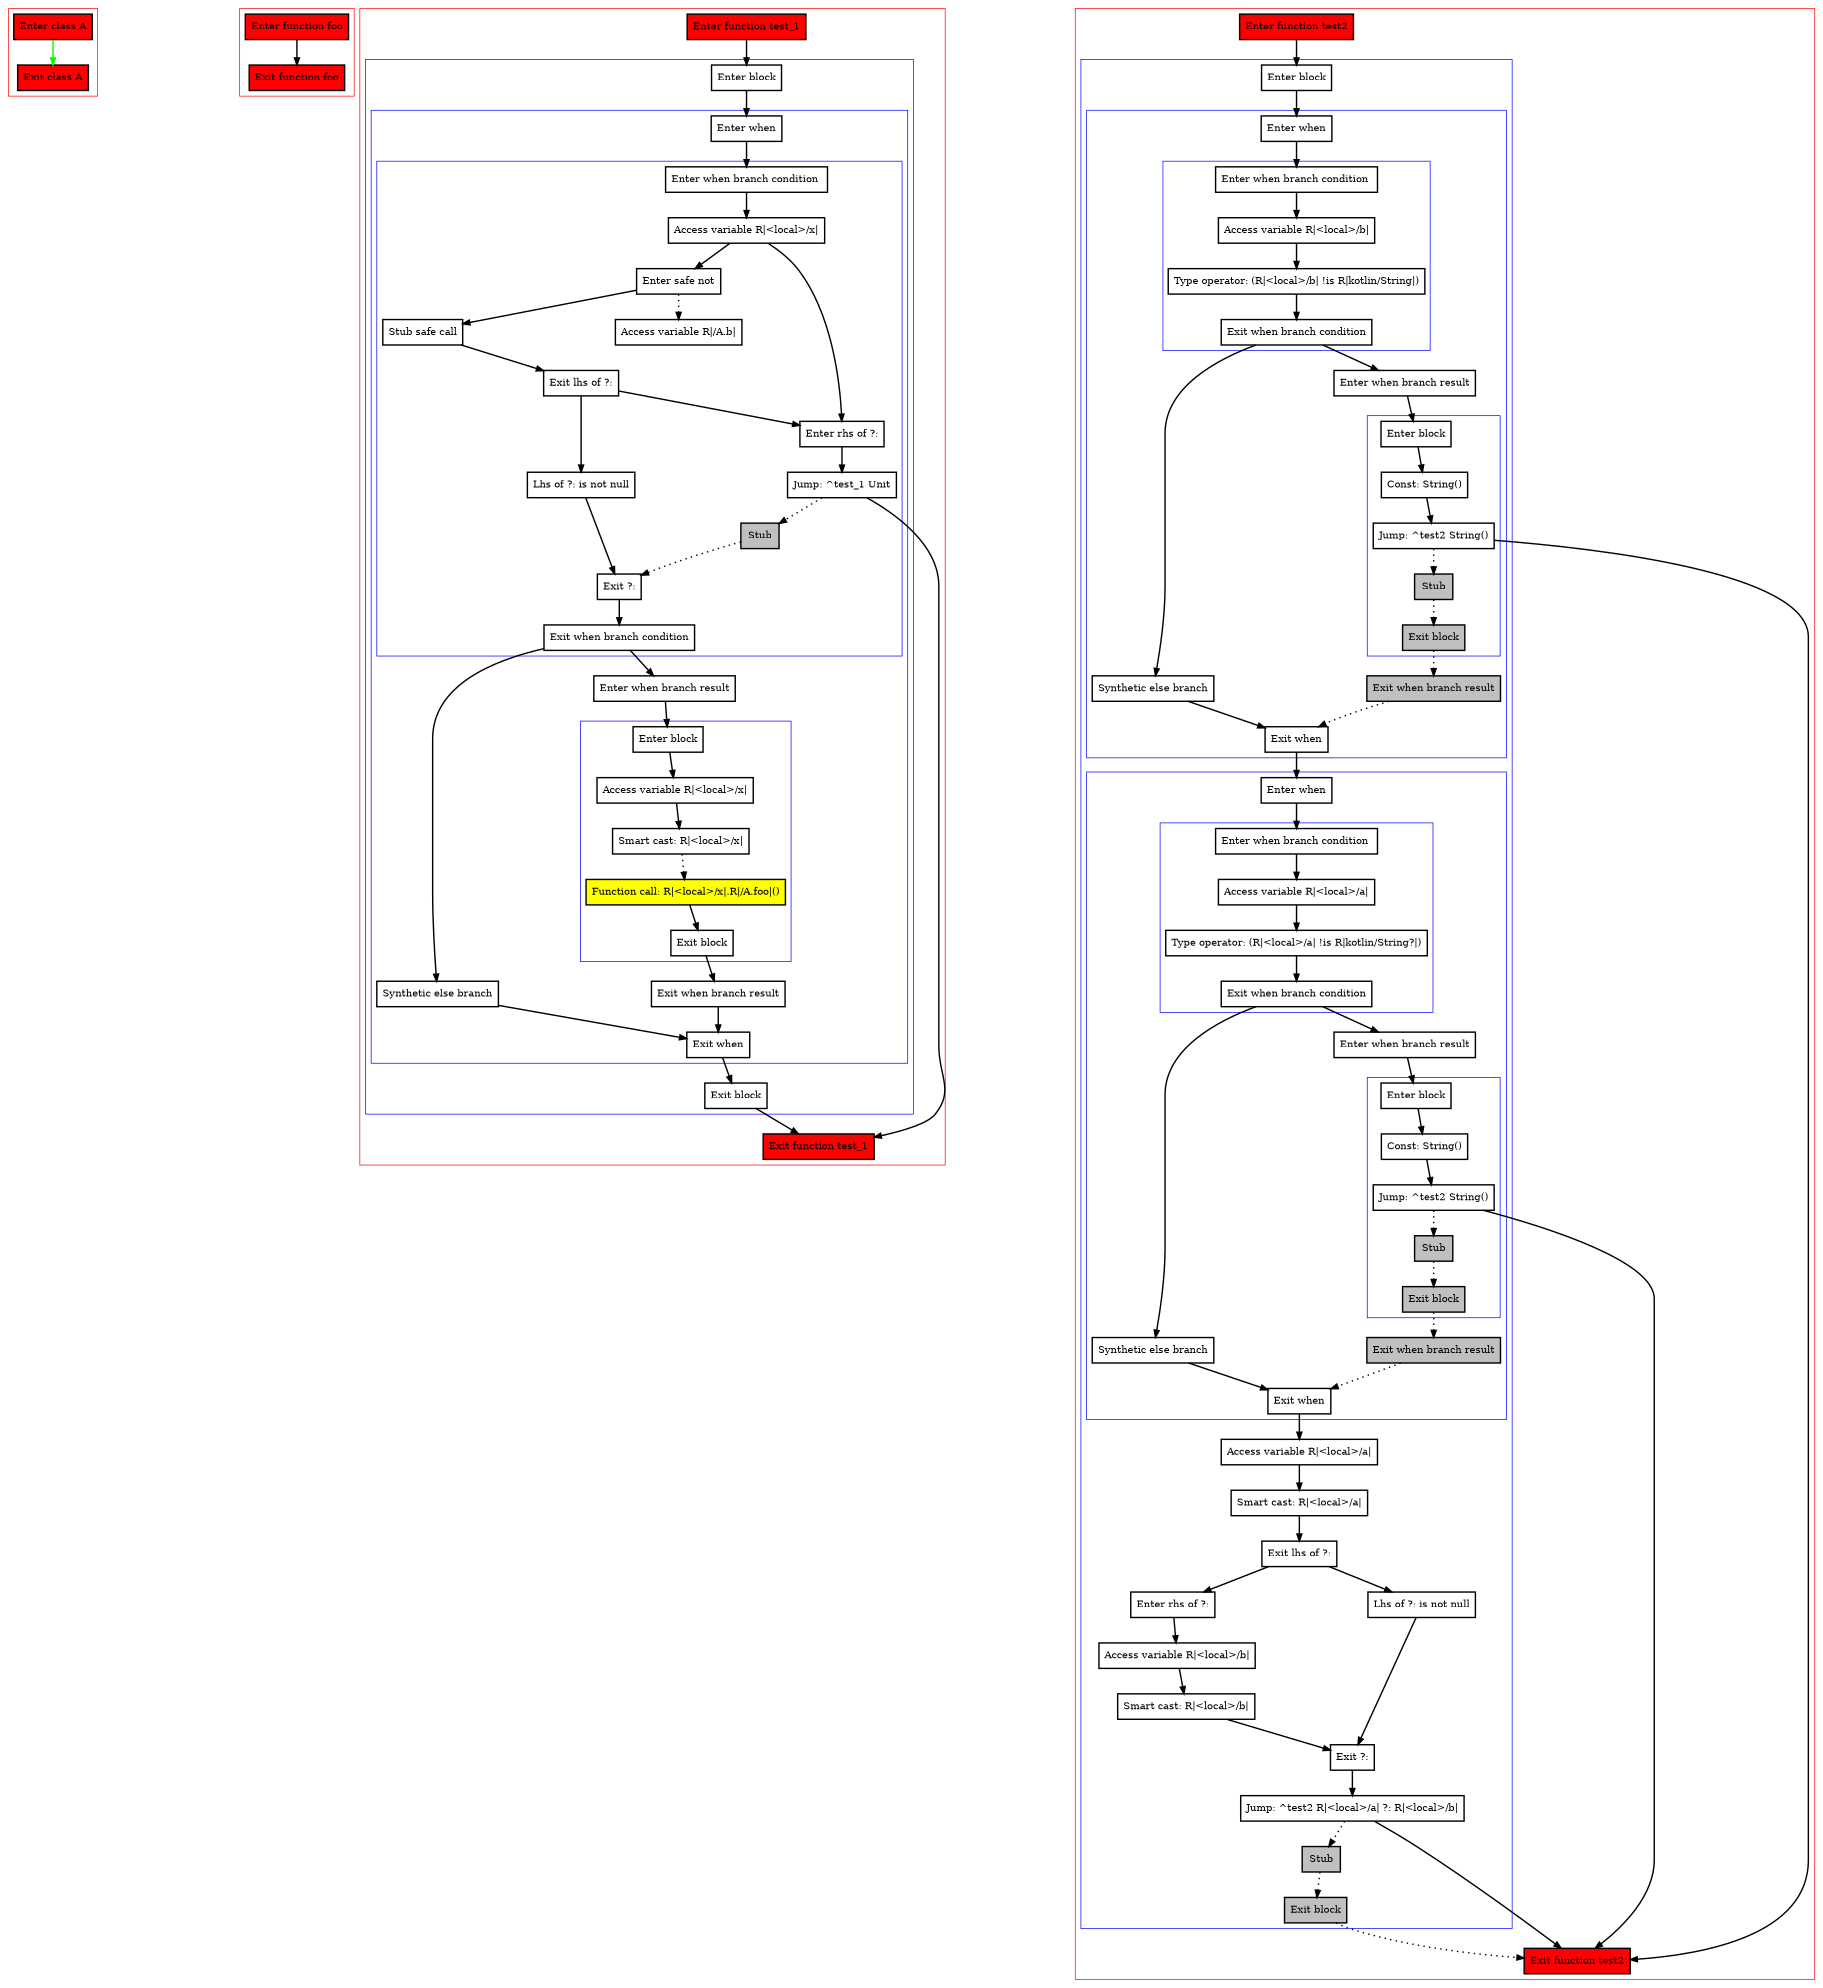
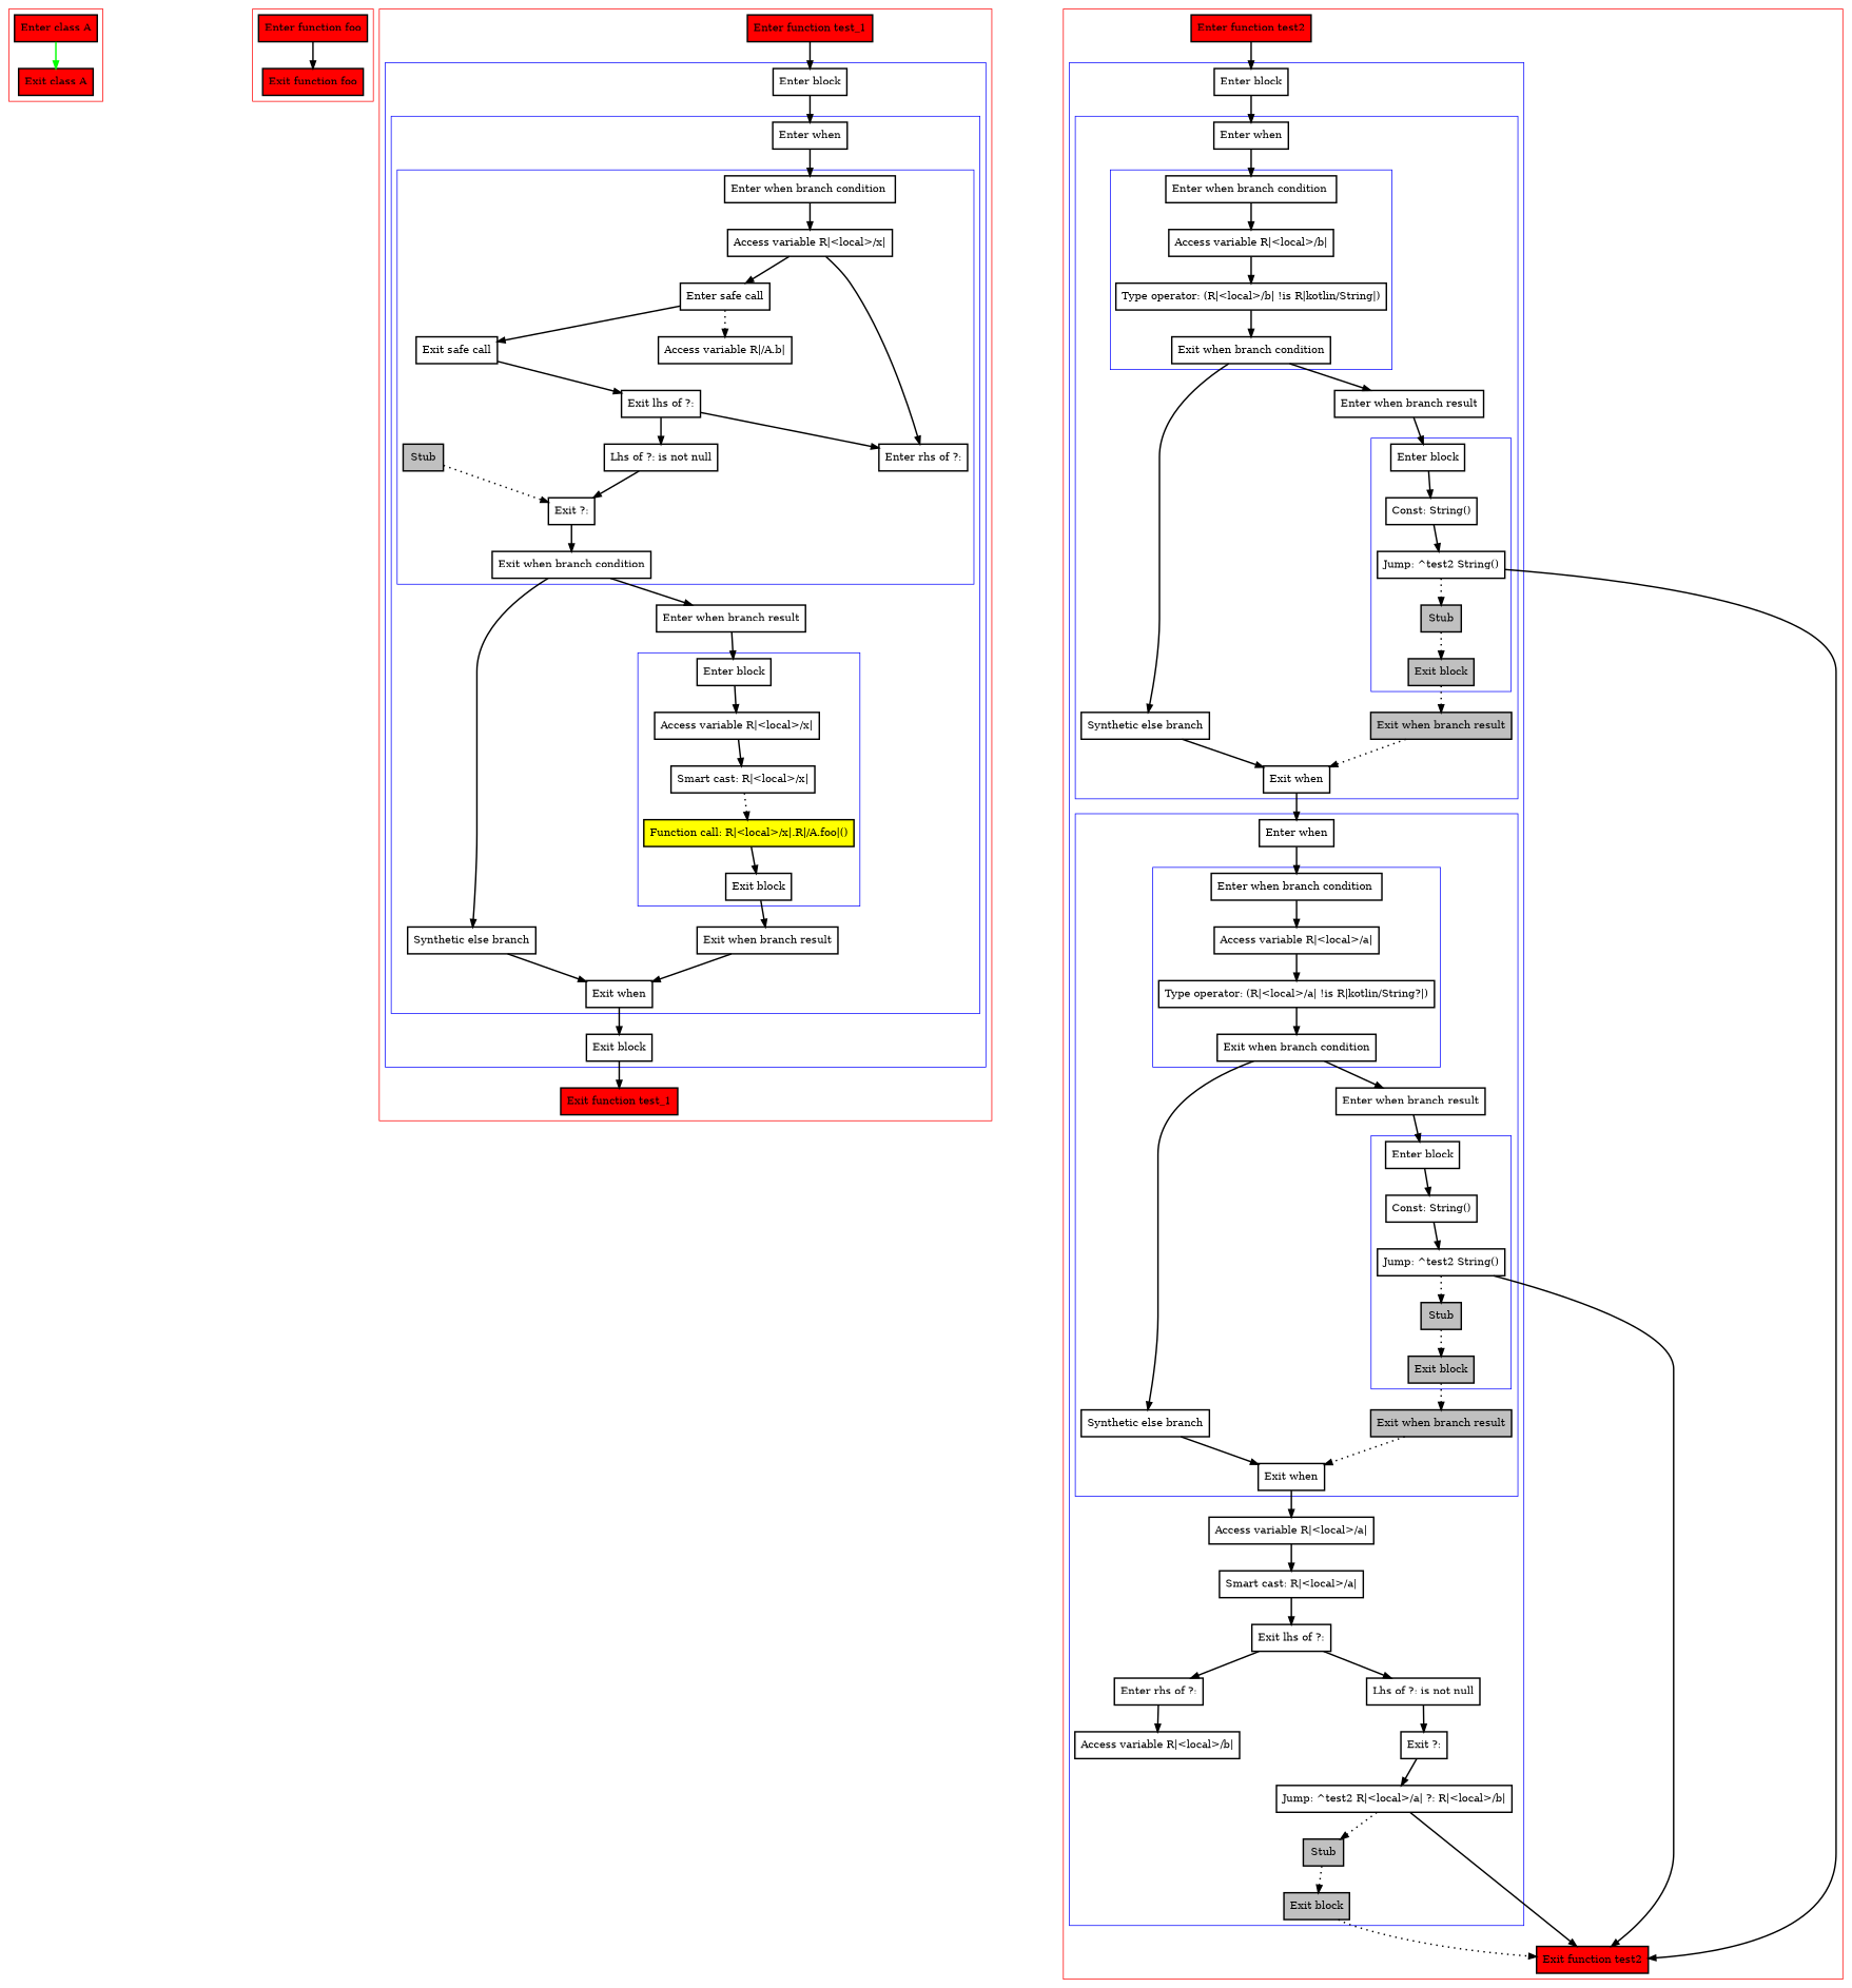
  digraph {
    nodesep=3
    node [penwidth=2 shape=box]
    edge [penwidth=2]
    n1 [fillcolor=red label="Enter class A" style=filled]
    n2 [fillcolor=red label="Exit class A" style=filled]
    n3 [fillcolor=red label="Enter function foo" style=filled]
    n4 [fillcolor=red label="Exit function foo" style=filled]
    n5 [label="Enter when branch condition "]
    n6 [label="Access variable R|<local>/x|"]
-   n7 [label="Enter safe not"]
+   n7 [label="Enter safe call"]
    n8 [label="Access variable R|/A.b|"]
-   n9 [label="Stub safe call"]
+   n9 [label="Exit safe call"]
    n10 [label="Exit lhs of ?:"]
    n11 [label="Enter rhs of ?:"]
-   n12 [label="Jump: ^test_1 Unit"]
    n13 [fillcolor=gray label=Stub style=filled]
    n14 [label="Lhs of ?: is not null"]
    n15 [label="Exit ?:"]
    n16 [label="Exit when branch condition"]
    n17 [label="Enter block"]
    n18 [label="Access variable R|<local>/x|"]
    n19 [label="Smart cast: R|<local>/x|"]
    n20 [fillcolor=yellow label="Function call: R|<local>/x|.R|/A.foo|()" style=filled]
    n21 [label="Exit block"]
    n22 [label="Enter when"]
    n23 [label="Synthetic else branch"]
    n24 [label="Enter when branch result"]
    n25 [label="Exit when branch result"]
    n26 [label="Exit when"]
    n27 [label="Enter block"]
    n28 [label="Exit block"]
    n29 [fillcolor=red label="Enter function test_1" style=filled]
    n30 [fillcolor=red label="Exit function test_1" style=filled]
    n31 [label="Enter when branch condition "]
    n32 [label="Access variable R|<local>/b|"]
    n33 [label="Type operator: (R|<local>/b| !is R|kotlin/String|)"]
    n34 [label="Exit when branch condition"]
    n35 [label="Enter block"]
    n36 [label="Const: String()"]
    n37 [label="Jump: ^test2 String()"]
    n38 [fillcolor=gray label=Stub style=filled]
    n39 [fillcolor=gray label="Exit block" style=filled]
    n40 [label="Enter when"]
    n41 [label="Synthetic else branch"]
    n42 [label="Enter when branch result"]
    n43 [fillcolor=gray label="Exit when branch result" style=filled]
    n44 [label="Exit when"]
    n45 [label="Enter when branch condition "]
    n46 [label="Access variable R|<local>/a|"]
    n47 [label="Type operator: (R|<local>/a| !is R|kotlin/String?|)"]
    n48 [label="Exit when branch condition"]
    n49 [label="Enter block"]
    n50 [label="Const: String()"]
    n51 [label="Jump: ^test2 String()"]
    n52 [fillcolor=gray label=Stub style=filled]
    n53 [fillcolor=gray label="Exit block" style=filled]
    n54 [label="Enter when"]
    n55 [label="Synthetic else branch"]
    n56 [label="Enter when branch result"]
    n57 [fillcolor=gray label="Exit when branch result" style=filled]
    n58 [label="Exit when"]
    n59 [label="Enter block"]
    n60 [label="Access variable R|<local>/a|"]
    n61 [label="Smart cast: R|<local>/a|"]
    n62 [label="Exit lhs of ?:"]
    n63 [label="Enter rhs of ?:"]
    n64 [label="Access variable R|<local>/b|"]
-   n65 [label="Smart cast: R|<local>/b|"]
    n66 [label="Lhs of ?: is not null"]
    n67 [label="Exit ?:"]
    n68 [label="Jump: ^test2 R|<local>/a| ?: R|<local>/b|"]
    n69 [fillcolor=gray label=Stub style=filled]
    n70 [fillcolor=gray label="Exit block" style=filled]
    n71 [fillcolor=red label="Enter function test2" style=filled]
    n72 [fillcolor=red label="Exit function test2" style=filled]
    subgraph cluster_1 {
      color=red
      n1
      n2
    }
    subgraph cluster_2 {
      color=red
      n3
      n4
    }
    subgraph cluster_3 {
      color=red
      n29
      n30
      subgraph cluster_4 {
        color=blue
        n27
        n28
        subgraph cluster_5 {
          color=blue
          n22
          n23
          n24
          n25
          n26
          subgraph cluster_6 {
            color=blue
            n5
            n6
            n7
            n8
            n9
            n10
            n11
-           n12
            n13
            n14
            n15
            n16
          }
          subgraph cluster_7 {
            color=blue
            n17
            n18
            n19
            n20
            n21
          }
        }
      }
    }
    subgraph cluster_8 {
      color=red
      n71
      n72
      subgraph cluster_9 {
        color=blue
        n59
        n60
        n61
        n62
        n63
        n64
-       n65
        n66
        n67
        n68
        n69
        n70
        subgraph cluster_10 {
          color=blue
          n40
          n41
          n42
          n43
          n44
          subgraph cluster_11 {
            color=blue
            n31
            n32
            n33
            n34
          }
          subgraph cluster_12 {
            color=blue
            n35
            n36
            n37
            n38
            n39
          }
        }
        subgraph cluster_13 {
          color=blue
          n54
          n55
          n56
          n57
          n58
          subgraph cluster_14 {
            color=blue
            n45
            n46
            n47
            n48
          }
          subgraph cluster_15 {
            color=blue
            n49
            n50
            n51
            n52
            n53
          }
        }
      }
    }
    n1 -> n2 [color=green]
    n3 -> n4
    n5 -> n6
    n6 -> n7
    n6 -> n11
    n7 -> n8 [style=dotted]
    n7 -> n9
    n9 -> n10
    n10 -> n11
    n10 -> n14
-   n11 -> n12
-   n12 -> n13 [style=dotted]
-   n12 -> n30
    n13 -> n15 [style=dotted]
    n14 -> n15
    n15 -> n16
    n16 -> n23
    n16 -> n24
    n17 -> n18
    n18 -> n19
    n19 -> n20 [style=dotted]
    n20 -> n21
    n21 -> n25
    n22 -> n5
    n23 -> n26
    n24 -> n17
    n25 -> n26
    n26 -> n28
    n27 -> n22
    n28 -> n30
    n29 -> n27
    n31 -> n32
    n32 -> n33
    n33 -> n34
    n34 -> n41
    n34 -> n42
    n35 -> n36
    n36 -> n37
    n37 -> n38 [style=dotted]
    n37 -> n72
    n38 -> n39 [style=dotted]
    n39 -> n43 [style=dotted]
    n40 -> n31
    n41 -> n44
    n42 -> n35
    n43 -> n44 [style=dotted]
    n44 -> n54
    n45 -> n46
    n46 -> n47
    n47 -> n48
    n48 -> n55
    n48 -> n56
    n49 -> n50
    n50 -> n51
    n51 -> n52 [style=dotted]
    n51 -> n72
    n52 -> n53 [style=dotted]
    n53 -> n57 [style=dotted]
    n54 -> n45
    n55 -> n58
    n56 -> n49
    n57 -> n58 [style=dotted]
    n58 -> n60
    n59 -> n40
    n60 -> n61
    n61 -> n62
    n62 -> n63
    n62 -> n66
    n63 -> n64
-   n64 -> n65
-   n65 -> n67
    n66 -> n67
    n67 -> n68
    n68 -> n69 [style=dotted]
    n68 -> n72
    n69 -> n70 [style=dotted]
    n70 -> n72 [style=dotted]
    n71 -> n59
  }
